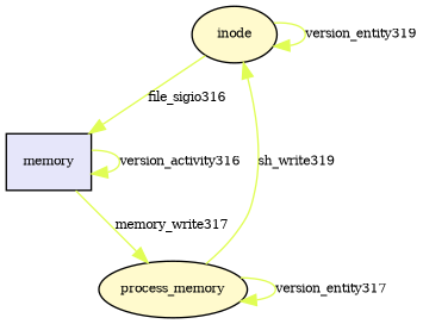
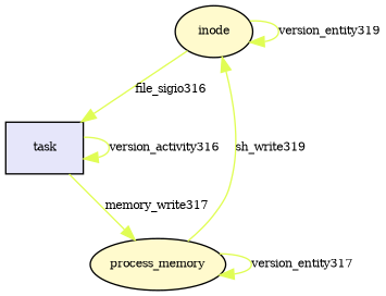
  digraph {
    node [fillcolor="#fffacd" fontsize=8 shape=ellipse style=filled]
    edge [color="#e0fd54" fontsize=8]
    n1 [label=inode]
-   n2 [fillcolor="#e6e6fa" label=memory shape=rectangle]
+   n2 [fillcolor="#e6e6fa" label=task shape=rectangle]
    n3 [label=process_memory]
    n1 -> n1 [label=version_entity319]
    n1 -> n2 [label=file_sigio316]
    n2 -> n2 [label=version_activity316]
    n2 -> n3 [label=memory_write317]
    n3 -> n1 [label=sh_write319]
    n3 -> n3 [label=version_entity317]
  }
